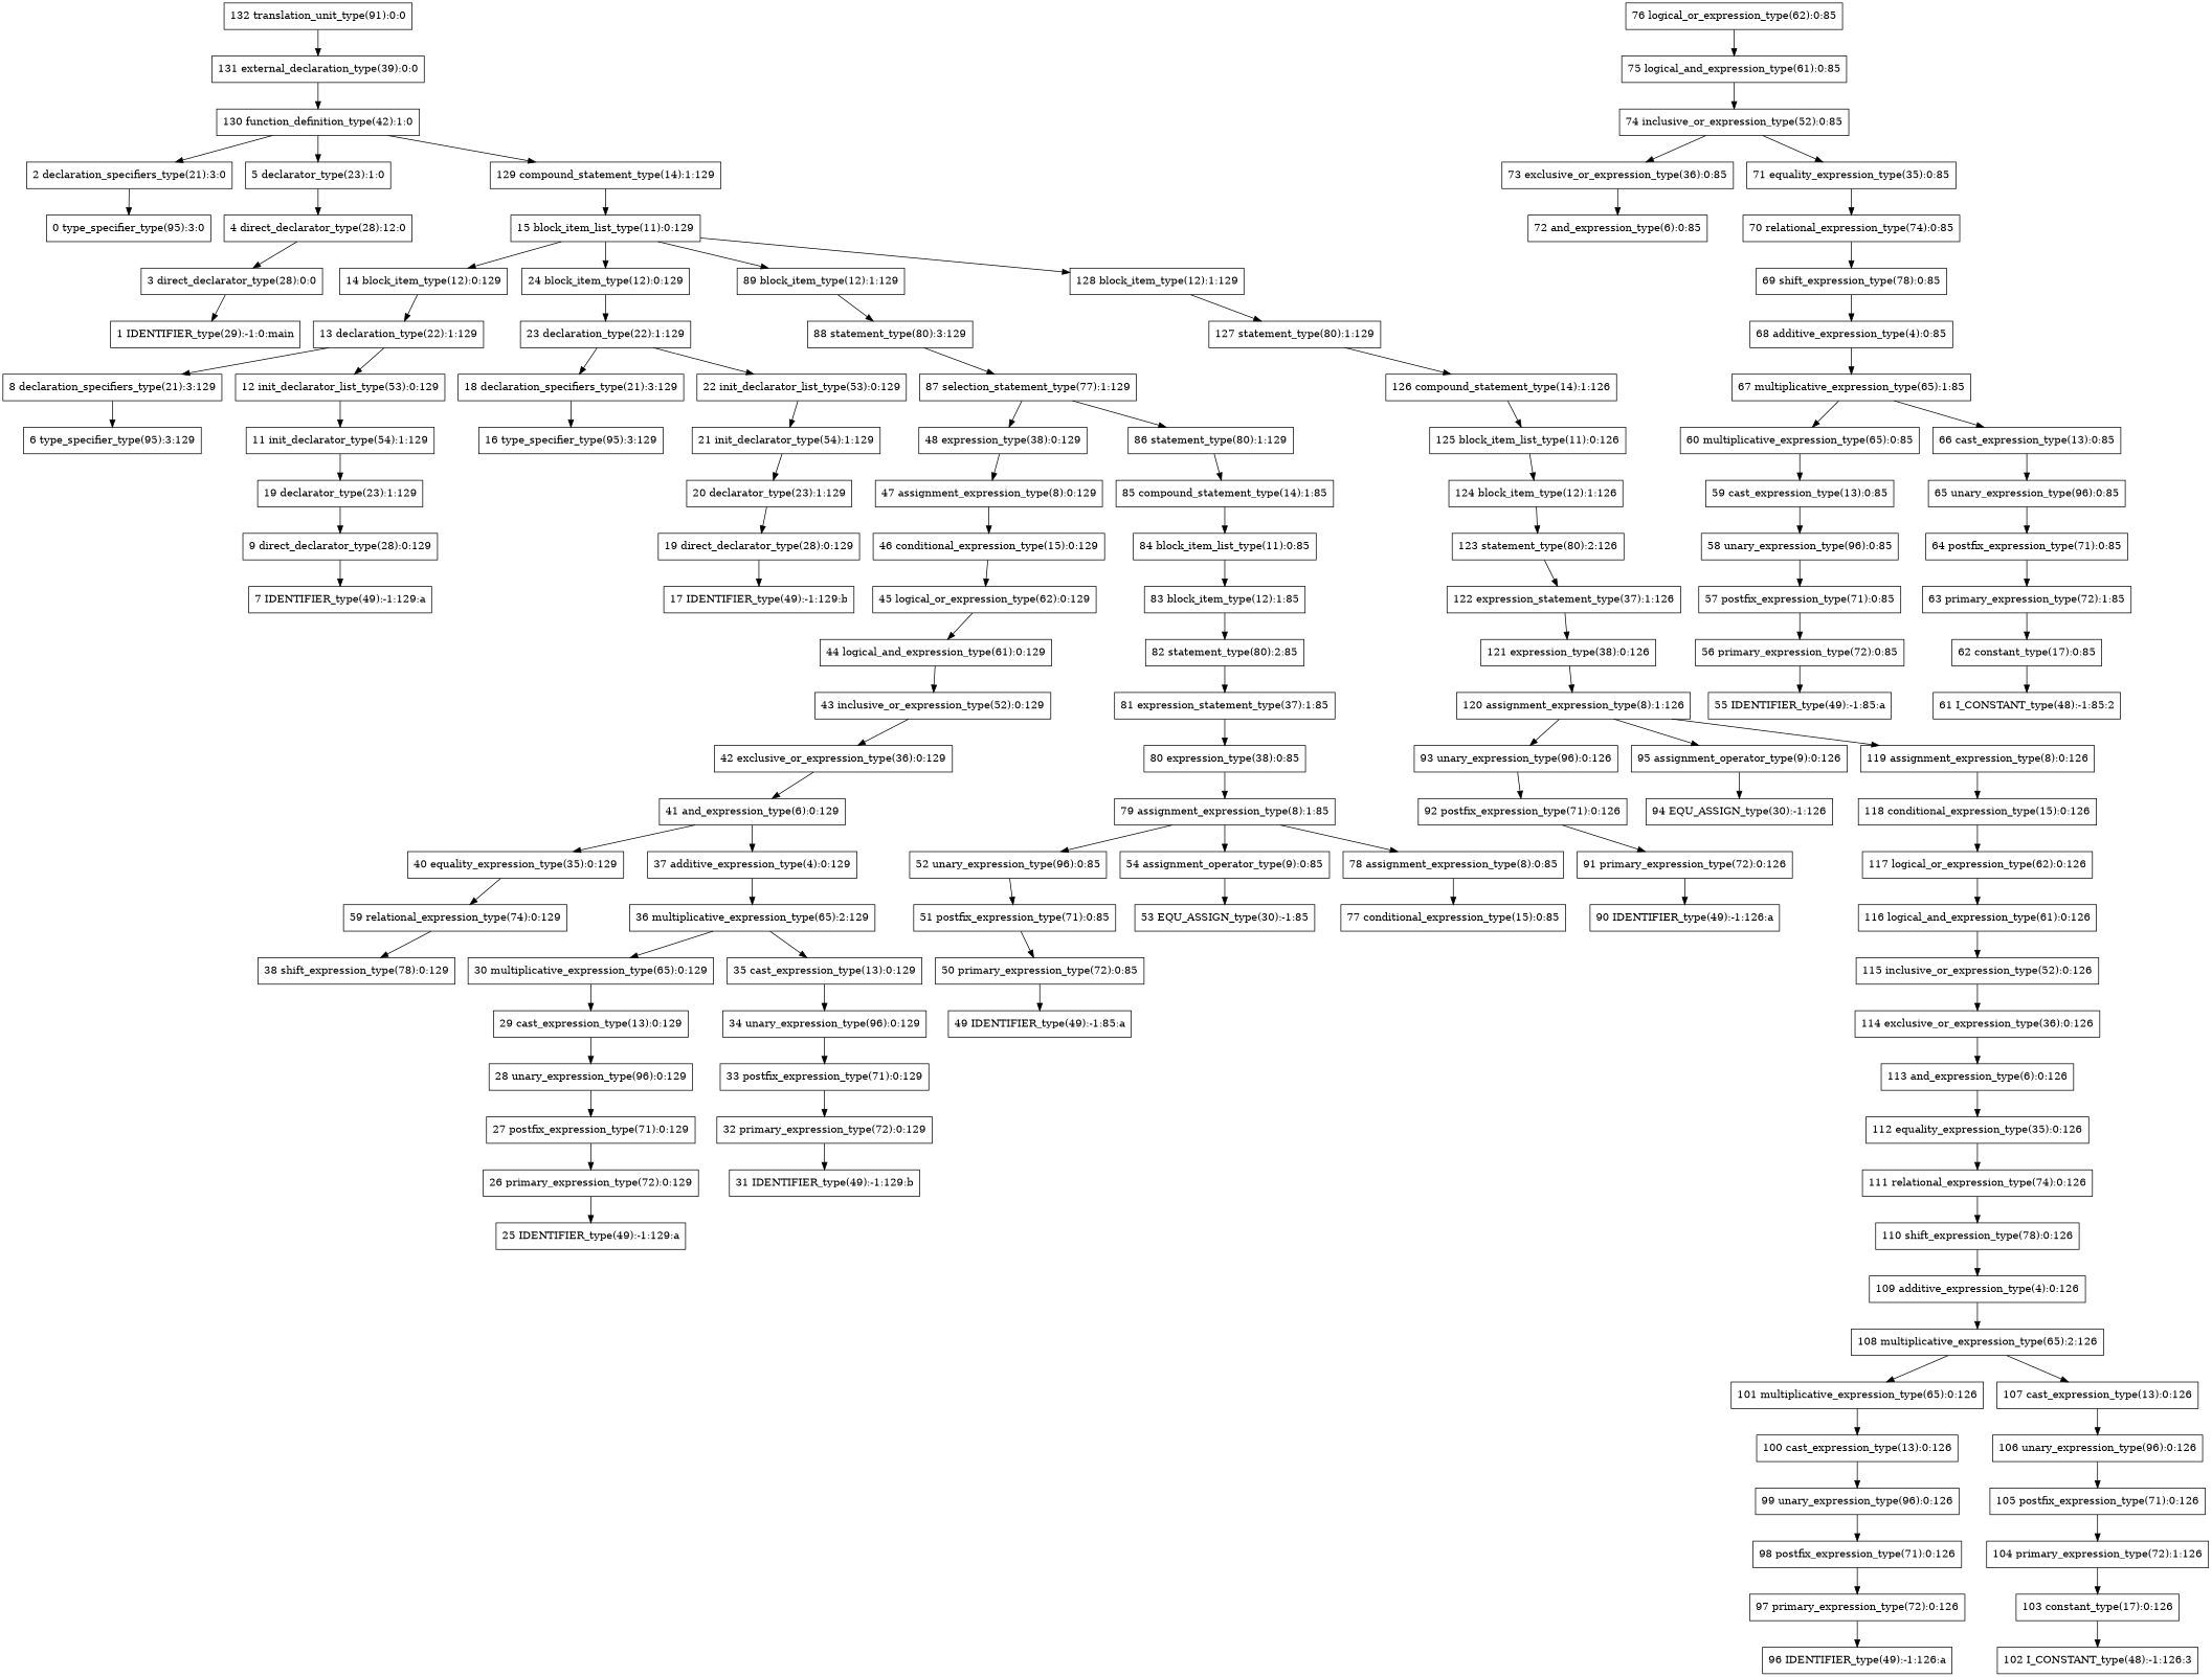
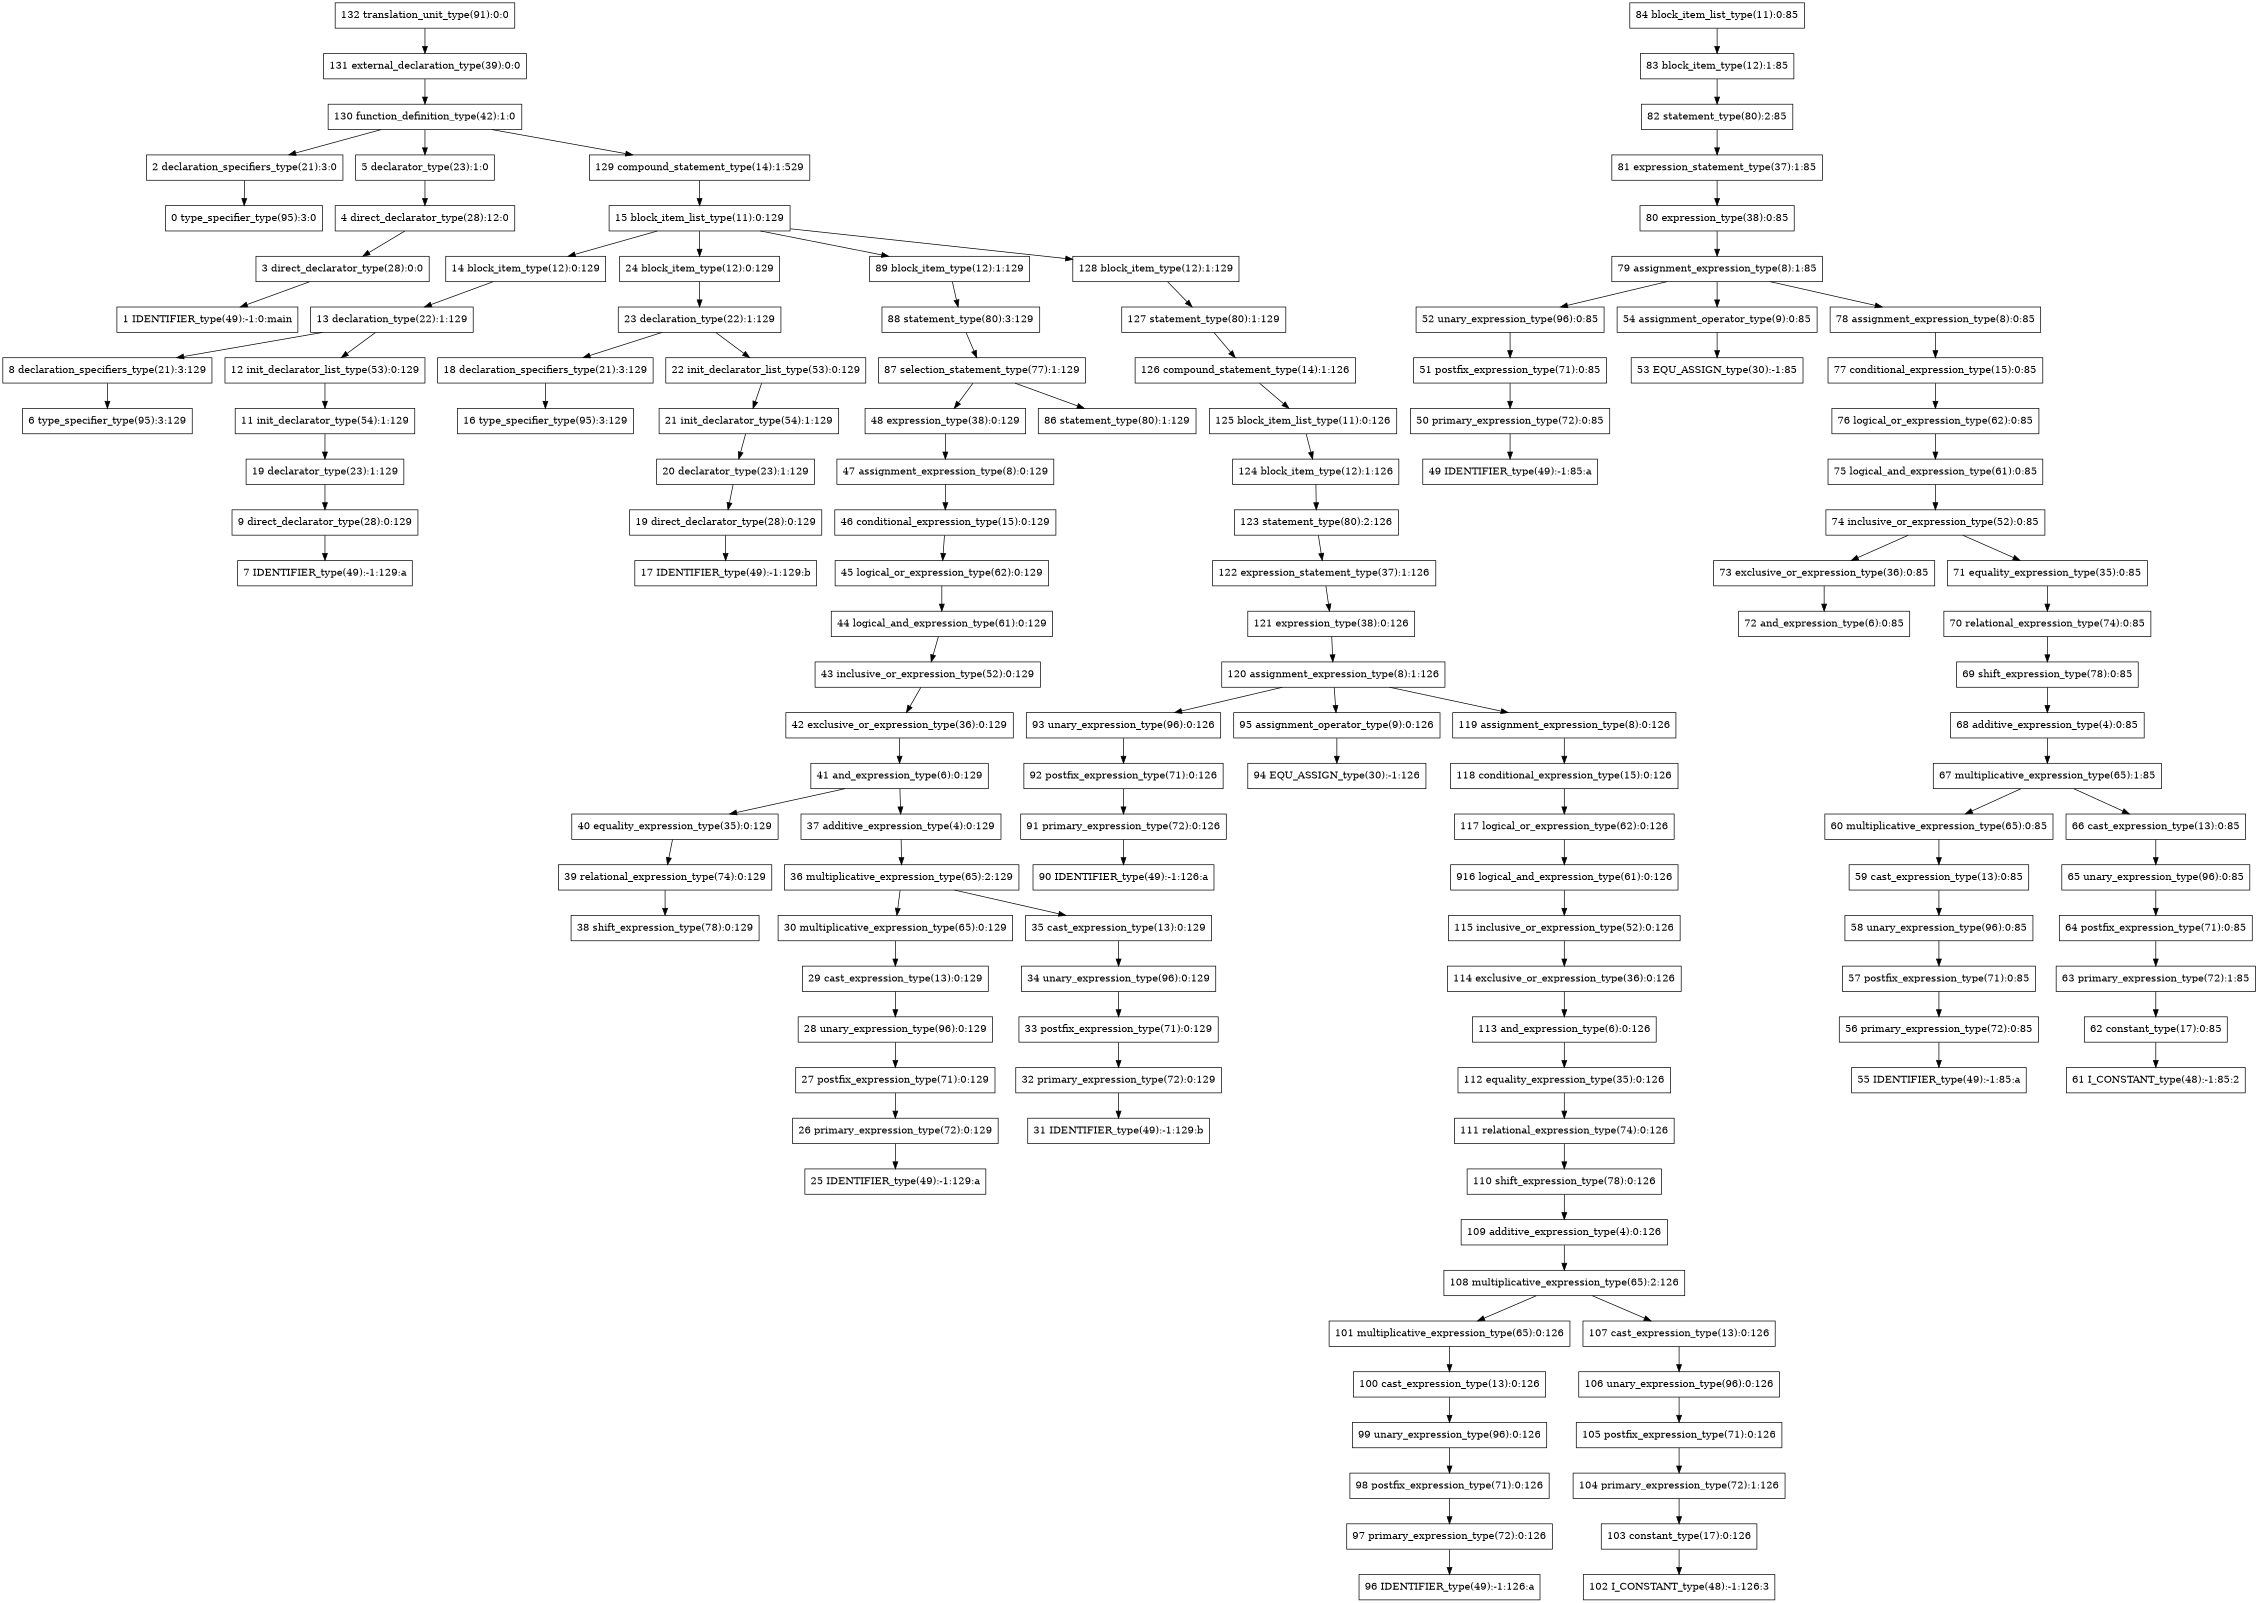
  digraph {
    node [shape=box]
    n1 [label="132 translation_unit_type(91):0:0"]
    n2 [label="131 external_declaration_type(39):0:0"]
    n3 [label="130 function_definition_type(42):1:0"]
    n4 [label="2 declaration_specifiers_type(21):3:0"]
    n5 [label="5 declarator_type(23):1:0"]
-   n6 [label="129 compound_statement_type(14):1:129"]
+   n6 [label="129 compound_statement_type(14):1:529"]
    n7 [label="0 type_specifier_type(95):3:0"]
    n8 [label="4 direct_declarator_type(28):12:0"]
    n9 [label="15 block_item_list_type(11):0:129"]
    n10 [label="3 direct_declarator_type(28):0:0"]
-   n11 [label="1 IDENTIFIER_type(29):-1:0:main"]
+   n11 [label="1 IDENTIFIER_type(49):-1:0:main"]
    n12 [label="14 block_item_type(12):0:129"]
    n13 [label="24 block_item_type(12):0:129"]
    n14 [label="89 block_item_type(12):1:129"]
    n15 [label="128 block_item_type(12):1:129"]
    n16 [label="13 declaration_type(22):1:129"]
    n17 [label="23 declaration_type(22):1:129"]
    n18 [label="88 statement_type(80):3:129"]
    n19 [label="127 statement_type(80):1:129"]
    n20 [label="8 declaration_specifiers_type(21):3:129"]
    n21 [label="12 init_declarator_list_type(53):0:129"]
    n22 [label="6 type_specifier_type(95):3:129"]
    n23 [label="11 init_declarator_type(54):1:129"]
    n24 [label="19 declarator_type(23):1:129"]
    n25 [label="9 direct_declarator_type(28):0:129"]
    n26 [label="7 IDENTIFIER_type(49):-1:129:a"]
    n27 [label="18 declaration_specifiers_type(21):3:129"]
    n28 [label="22 init_declarator_list_type(53):0:129"]
    n29 [label="16 type_specifier_type(95):3:129"]
    n30 [label="21 init_declarator_type(54):1:129"]
    n31 [label="20 declarator_type(23):1:129"]
    n32 [label="19 direct_declarator_type(28):0:129"]
    n33 [label="17 IDENTIFIER_type(49):-1:129:b"]
    n34 [label="87 selection_statement_type(77):1:129"]
    n35 [label="48 expression_type(38):0:129"]
    n36 [label="86 statement_type(80):1:129"]
    n37 [label="47 assignment_expression_type(8):0:129"]
-   n38 [label="85 compound_statement_type(14):1:85"]
    n39 [label="46 conditional_expression_type(15):0:129"]
    n40 [label="45 logical_or_expression_type(62):0:129"]
    n41 [label="44 logical_and_expression_type(61):0:129"]
    n42 [label="43 inclusive_or_expression_type(52):0:129"]
    n43 [label="42 exclusive_or_expression_type(36):0:129"]
    n44 [label="41 and_expression_type(6):0:129"]
    n45 [label="40 equality_expression_type(35):0:129"]
    n46 [label="37 additive_expression_type(4):0:129"]
-   n47 [label="59 relational_expression_type(74):0:129"]
+   n47 [label="39 relational_expression_type(74):0:129"]
    n48 [label="38 shift_expression_type(78):0:129"]
    n49 [label="36 multiplicative_expression_type(65):2:129"]
    n50 [label="30 multiplicative_expression_type(65):0:129"]
    n51 [label="35 cast_expression_type(13):0:129"]
    n52 [label="29 cast_expression_type(13):0:129"]
    n53 [label="34 unary_expression_type(96):0:129"]
    n54 [label="28 unary_expression_type(96):0:129"]
    n55 [label="27 postfix_expression_type(71):0:129"]
    n56 [label="26 primary_expression_type(72):0:129"]
    n57 [label="25 IDENTIFIER_type(49):-1:129:a"]
    n58 [label="33 postfix_expression_type(71):0:129"]
    n59 [label="32 primary_expression_type(72):0:129"]
    n60 [label="31 IDENTIFIER_type(49):-1:129:b"]
    n61 [label="84 block_item_list_type(11):0:85"]
    n62 [label="83 block_item_type(12):1:85"]
    n63 [label="82 statement_type(80):2:85"]
    n64 [label="81 expression_statement_type(37):1:85"]
    n65 [label="80 expression_type(38):0:85"]
    n66 [label="79 assignment_expression_type(8):1:85"]
    n67 [label="52 unary_expression_type(96):0:85"]
    n68 [label="54 assignment_operator_type(9):0:85"]
    n69 [label="78 assignment_expression_type(8):0:85"]
    n70 [label="51 postfix_expression_type(71):0:85"]
    n71 [label="53 EQU_ASSIGN_type(30):-1:85"]
    n72 [label="77 conditional_expression_type(15):0:85"]
    n73 [label="50 primary_expression_type(72):0:85"]
    n74 [label="49 IDENTIFIER_type(49):-1:85:a"]
    n75 [label="76 logical_or_expression_type(62):0:85"]
    n76 [label="75 logical_and_expression_type(61):0:85"]
    n77 [label="74 inclusive_or_expression_type(52):0:85"]
    n78 [label="73 exclusive_or_expression_type(36):0:85"]
    n79 [label="71 equality_expression_type(35):0:85"]
    n80 [label="72 and_expression_type(6):0:85"]
    n81 [label="70 relational_expression_type(74):0:85"]
    n82 [label="69 shift_expression_type(78):0:85"]
    n83 [label="68 additive_expression_type(4):0:85"]
    n84 [label="67 multiplicative_expression_type(65):1:85"]
    n85 [label="60 multiplicative_expression_type(65):0:85"]
    n86 [label="66 cast_expression_type(13):0:85"]
    n87 [label="59 cast_expression_type(13):0:85"]
    n88 [label="65 unary_expression_type(96):0:85"]
    n89 [label="58 unary_expression_type(96):0:85"]
    n90 [label="57 postfix_expression_type(71):0:85"]
    n91 [label="56 primary_expression_type(72):0:85"]
    n92 [label="55 IDENTIFIER_type(49):-1:85:a"]
    n93 [label="64 postfix_expression_type(71):0:85"]
    n94 [label="63 primary_expression_type(72):1:85"]
    n95 [label="62 constant_type(17):0:85"]
    n96 [label="61 I_CONSTANT_type(48):-1:85:2"]
    n97 [label="126 compound_statement_type(14):1:126"]
    n98 [label="125 block_item_list_type(11):0:126"]
    n99 [label="124 block_item_type(12):1:126"]
    n100 [label="123 statement_type(80):2:126"]
    n101 [label="122 expression_statement_type(37):1:126"]
    n102 [label="121 expression_type(38):0:126"]
    n103 [label="120 assignment_expression_type(8):1:126"]
    n104 [label="93 unary_expression_type(96):0:126"]
    n105 [label="95 assignment_operator_type(9):0:126"]
    n106 [label="119 assignment_expression_type(8):0:126"]
    n107 [label="92 postfix_expression_type(71):0:126"]
    n108 [label="94 EQU_ASSIGN_type(30):-1:126"]
    n109 [label="118 conditional_expression_type(15):0:126"]
    n110 [label="91 primary_expression_type(72):0:126"]
    n111 [label="90 IDENTIFIER_type(49):-1:126:a"]
    n112 [label="117 logical_or_expression_type(62):0:126"]
-   n113 [label="116 logical_and_expression_type(61):0:126"]
+   n113 [label="916 logical_and_expression_type(61):0:126"]
    n114 [label="115 inclusive_or_expression_type(52):0:126"]
    n115 [label="114 exclusive_or_expression_type(36):0:126"]
    n116 [label="113 and_expression_type(6):0:126"]
    n117 [label="112 equality_expression_type(35):0:126"]
    n118 [label="111 relational_expression_type(74):0:126"]
    n119 [label="110 shift_expression_type(78):0:126"]
    n120 [label="109 additive_expression_type(4):0:126"]
    n121 [label="108 multiplicative_expression_type(65):2:126"]
    n122 [label="101 multiplicative_expression_type(65):0:126"]
    n123 [label="107 cast_expression_type(13):0:126"]
    n124 [label="100 cast_expression_type(13):0:126"]
    n125 [label="106 unary_expression_type(96):0:126"]
    n126 [label="99 unary_expression_type(96):0:126"]
    n127 [label="98 postfix_expression_type(71):0:126"]
    n128 [label="97 primary_expression_type(72):0:126"]
    n129 [label="96 IDENTIFIER_type(49):-1:126:a"]
    n130 [label="105 postfix_expression_type(71):0:126"]
    n131 [label="104 primary_expression_type(72):1:126"]
    n132 [label="103 constant_type(17):0:126"]
    n133 [label="102 I_CONSTANT_type(48):-1:126:3"]
    n1 -> n2
    n2 -> n3
    n3 -> n4
    n3 -> n5
    n3 -> n6
    n4 -> n7
    n5 -> n8
    n6 -> n9
    n8 -> n10
    n9 -> n12
    n9 -> n13
    n9 -> n14
    n9 -> n15
    n10 -> n11
    n12 -> n16
    n13 -> n17
    n14 -> n18
    n15 -> n19
    n16 -> n20
    n16 -> n21
    n17 -> n27
    n17 -> n28
    n18 -> n34
    n19 -> n97
    n20 -> n22
    n21 -> n23
    n23 -> n24
    n24 -> n25
    n25 -> n26
    n27 -> n29
    n28 -> n30
    n30 -> n31
    n31 -> n32
    n32 -> n33
    n34 -> n35
    n34 -> n36
    n35 -> n37
-   n36 -> n38
    n37 -> n39
-   n38 -> n61
    n39 -> n40
    n40 -> n41
    n41 -> n42
    n42 -> n43
    n43 -> n44
    n44 -> n45
    n44 -> n46
    n45 -> n47
    n46 -> n49
    n47 -> n48
    n49 -> n50
    n49 -> n51
    n50 -> n52
    n51 -> n53
    n52 -> n54
    n53 -> n58
    n54 -> n55
    n55 -> n56
    n56 -> n57
    n58 -> n59
    n59 -> n60
    n61 -> n62
    n62 -> n63
    n63 -> n64
    n64 -> n65
    n65 -> n66
    n66 -> n67
    n66 -> n68
    n66 -> n69
    n67 -> n70
    n68 -> n71
    n69 -> n72
    n70 -> n73
+   n72 -> n75
    n73 -> n74
    n75 -> n76
    n76 -> n77
    n77 -> n78
    n77 -> n79
    n78 -> n80
    n79 -> n81
    n81 -> n82
    n82 -> n83
    n83 -> n84
    n84 -> n85
    n84 -> n86
    n85 -> n87
    n86 -> n88
    n87 -> n89
    n88 -> n93
    n89 -> n90
    n90 -> n91
    n91 -> n92
    n93 -> n94
    n94 -> n95
    n95 -> n96
    n97 -> n98
    n98 -> n99
    n99 -> n100
    n100 -> n101
    n101 -> n102
    n102 -> n103
    n103 -> n104
    n103 -> n105
    n103 -> n106
    n104 -> n107
    n105 -> n108
    n106 -> n109
    n107 -> n110
    n109 -> n112
    n110 -> n111
    n112 -> n113
    n113 -> n114
    n114 -> n115
    n115 -> n116
    n116 -> n117
    n117 -> n118
    n118 -> n119
    n119 -> n120
    n120 -> n121
    n121 -> n122
    n121 -> n123
    n122 -> n124
    n123 -> n125
    n124 -> n126
    n125 -> n130
    n126 -> n127
    n127 -> n128
    n128 -> n129
    n130 -> n131
    n131 -> n132
    n132 -> n133
  }
